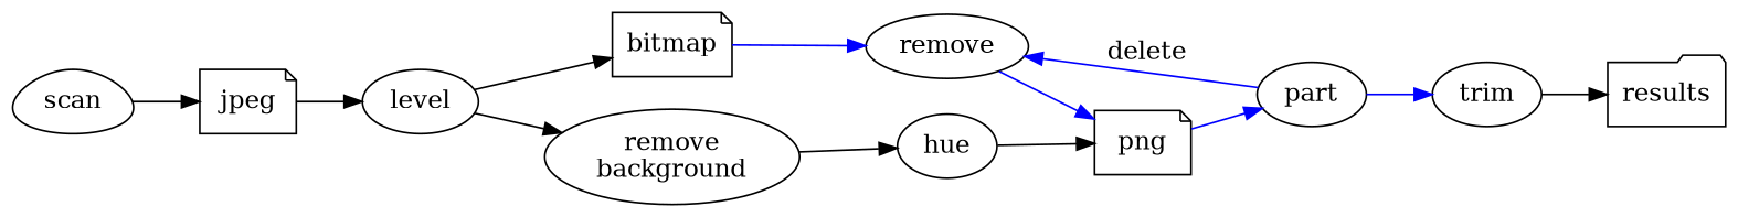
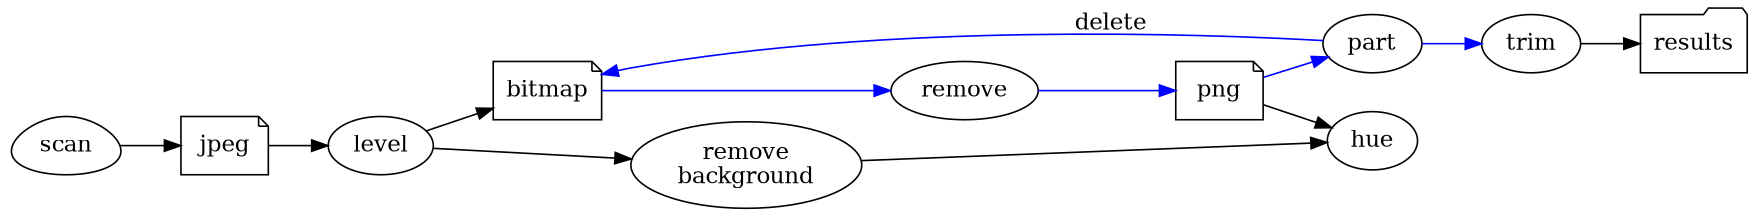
  digraph {
    rankdir=LR
    jpeg [shape=note]
    png [shape=note]
    bitmap [shape=note]
    scan [shape=egg]
    results [shape=folder]
    level
    part
    n8 [label=remove]
    "remove\nbackground"
    trim
    hue
    subgraph sub_1 {
      jpeg
      png
      bitmap
    }
    subgraph sub_2 {
      scan
    }
    subgraph sub_3 {
      results
    }
    jpeg -> level
    png -> part [color=blue]
    bitmap -> n8 [color=blue]
    scan -> jpeg
    level -> bitmap
    level -> "remove\nbackground"
-   part -> n8 [color=blue label=" delete"]
+   part -> bitmap [color=blue label=" delete"]
    part -> trim [color=blue]
    n8 -> png [color=blue]
    "remove\nbackground" -> hue
    trim -> results
-   hue -> png
+   png -> hue
  }
